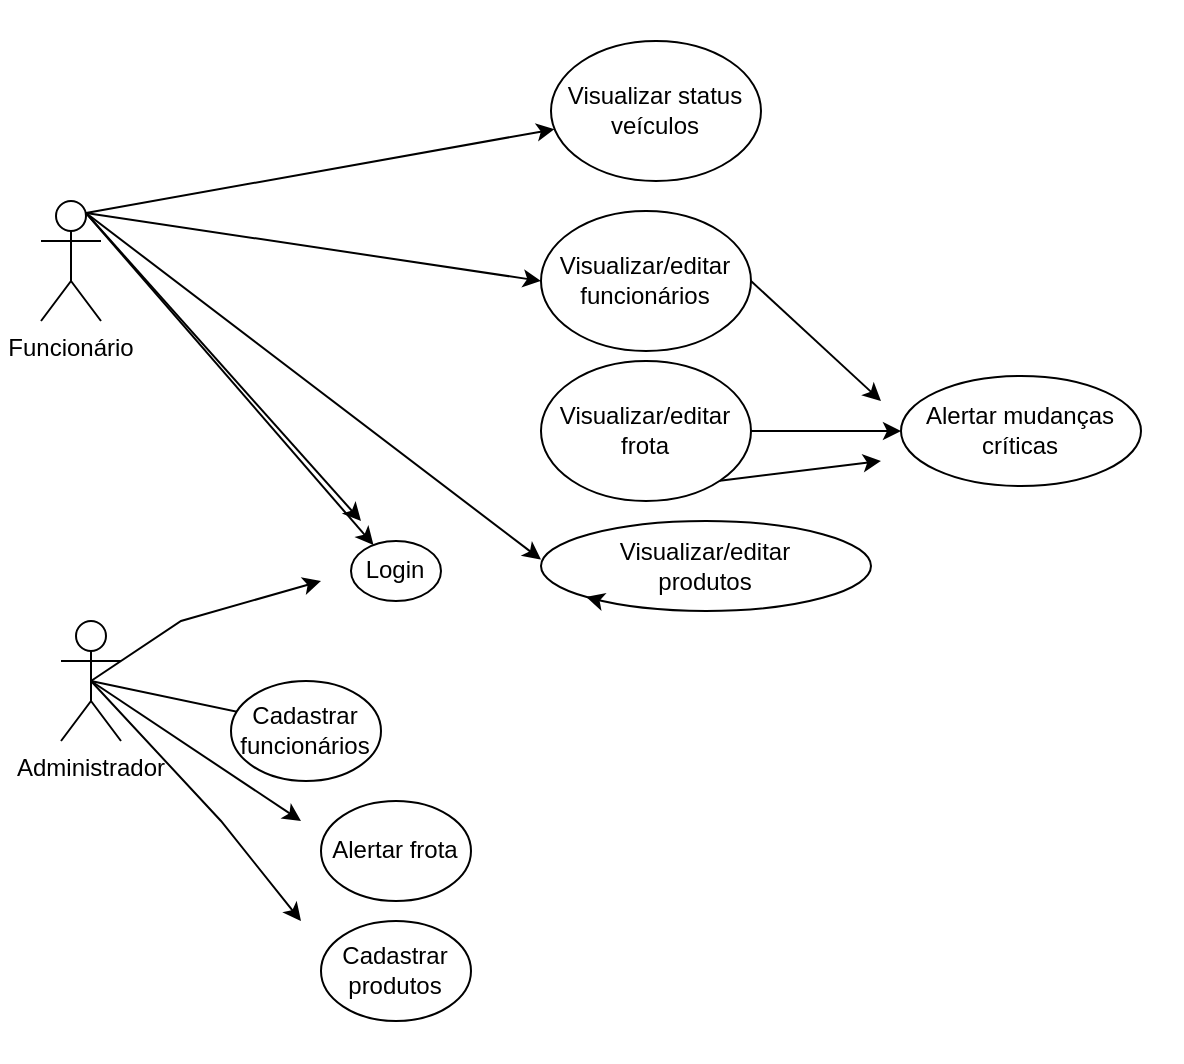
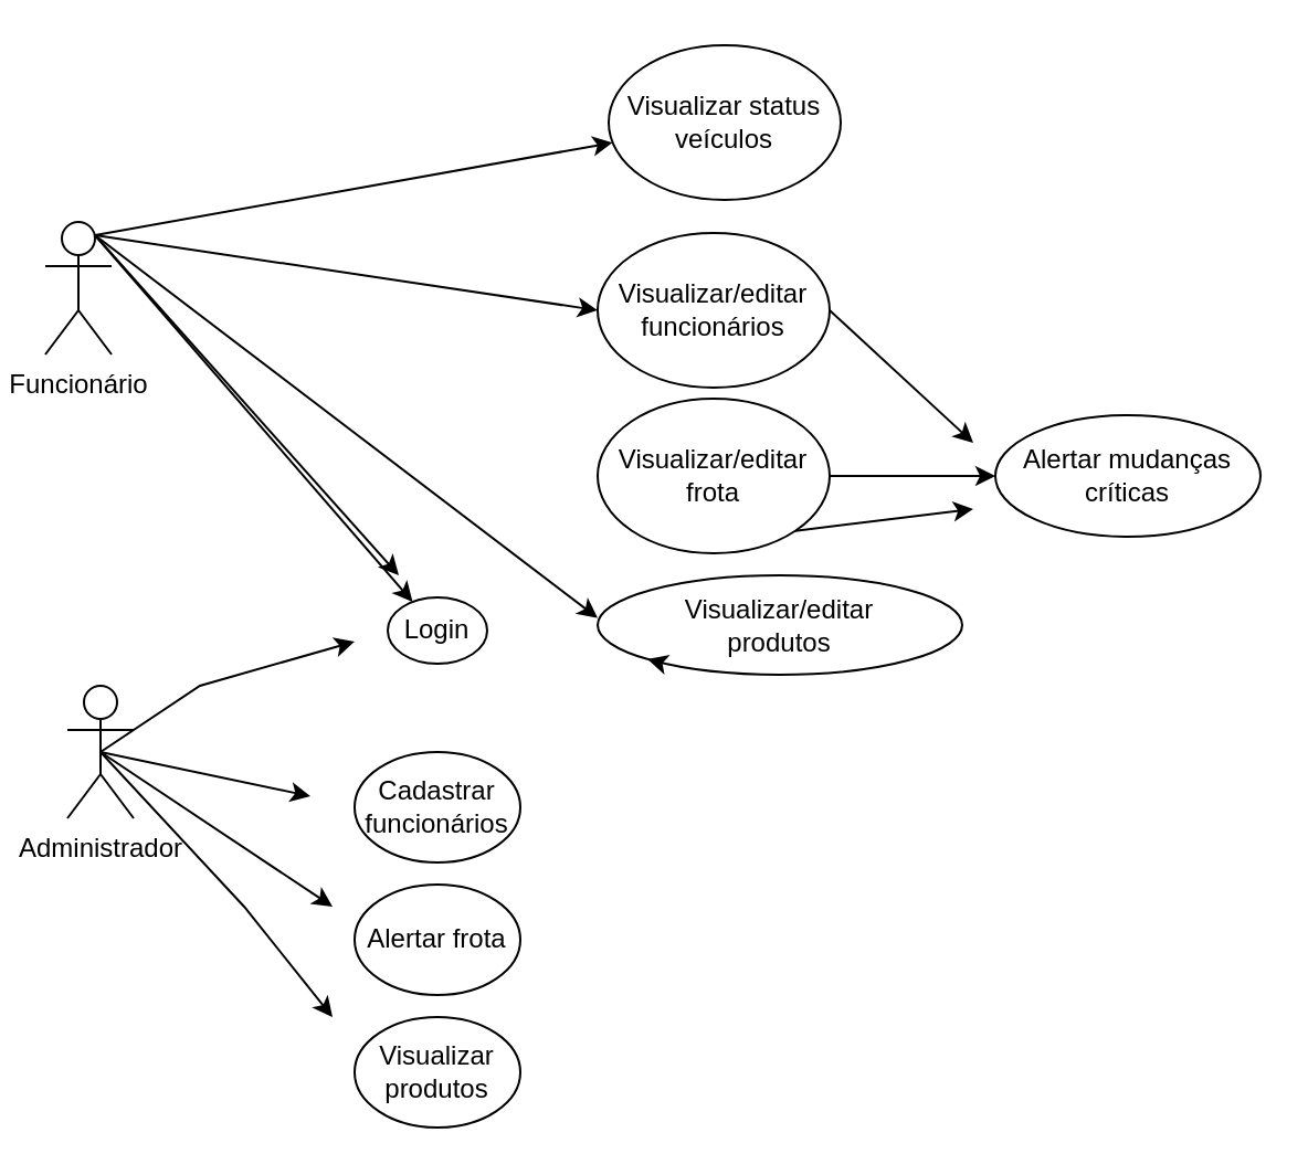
  <mxCell id="0" />
  <mxCell id="1" parent="0" />
  <mxCell id="2" style="rounded=0;orthogonalLoop=1;jettySize=auto;html=1;exitX=0.5;exitY=0.5;exitDx=0;exitDy=0;exitPerimeter=0;strokeColor=#000000;" edge="1" parent="1" source="6"><mxGeometry relative="1" as="geometry"><mxPoint x="160" y="290" as="targetPoint" /><Array as="points"><mxPoint x="90" y="310" /></Array></mxGeometry></mxCell>
  <mxCell id="3" style="edgeStyle=none;rounded=0;orthogonalLoop=1;jettySize=auto;html=1;exitX=0.5;exitY=0.5;exitDx=0;exitDy=0;exitPerimeter=0;strokeColor=#000000;" edge="1" parent="1" source="6"><mxGeometry relative="1" as="geometry"><mxPoint x="140" y="360" as="targetPoint" /></mxGeometry></mxCell>
  <mxCell id="4" style="edgeStyle=none;rounded=0;orthogonalLoop=1;jettySize=auto;html=1;exitX=0.5;exitY=0.5;exitDx=0;exitDy=0;exitPerimeter=0;strokeColor=#000000;" edge="1" parent="1" source="6"><mxGeometry relative="1" as="geometry"><mxPoint x="150" y="410" as="targetPoint" /></mxGeometry></mxCell>
  <mxCell id="5" style="edgeStyle=none;rounded=0;orthogonalLoop=1;jettySize=auto;html=1;exitX=0.5;exitY=0.5;exitDx=0;exitDy=0;exitPerimeter=0;strokeColor=#000000;" edge="1" parent="1" source="6"><mxGeometry relative="1" as="geometry"><mxPoint x="150" y="460" as="targetPoint" /><Array as="points"><mxPoint x="110" y="410" /></Array></mxGeometry></mxCell>
  <mxCell id="6" value="Administrador" style="shape=umlActor;verticalLabelPosition=bottom;verticalAlign=top;html=1;outlineConnect=0;" vertex="1" parent="1"><mxGeometry x="30" y="310" width="30" height="60" as="geometry" /></mxCell>
  <mxCell id="7" style="edgeStyle=none;rounded=0;orthogonalLoop=1;jettySize=auto;html=1;exitX=0.75;exitY=0.1;exitDx=0;exitDy=0;exitPerimeter=0;strokeColor=#000000;" edge="1" parent="1" source="12" target="24"><mxGeometry relative="1" as="geometry" /></mxCell>
  <mxCell id="8" style="edgeStyle=none;rounded=0;orthogonalLoop=1;jettySize=auto;html=1;exitX=0.75;exitY=0.1;exitDx=0;exitDy=0;exitPerimeter=0;entryX=0;entryY=0.5;entryDx=0;entryDy=0;strokeColor=#000000;" edge="1" parent="1" source="12" target="18"><mxGeometry relative="1" as="geometry" /></mxCell>
  <mxCell id="9" style="edgeStyle=none;rounded=0;orthogonalLoop=1;jettySize=auto;html=1;exitX=0.75;exitY=0.1;exitDx=0;exitDy=0;exitPerimeter=0;strokeColor=#000000;" edge="1" parent="1" source="12" target="16"><mxGeometry relative="1" as="geometry" /></mxCell>
  <mxCell id="10" style="edgeStyle=none;rounded=0;orthogonalLoop=1;jettySize=auto;html=1;exitX=0.75;exitY=0.1;exitDx=0;exitDy=0;exitPerimeter=0;entryX=0;entryY=0.429;entryDx=0;entryDy=0;entryPerimeter=0;strokeColor=#000000;" edge="1" parent="1" source="12" target="22"><mxGeometry relative="1" as="geometry" /></mxCell>
  <mxCell id="11" style="edgeStyle=none;rounded=0;orthogonalLoop=1;jettySize=auto;html=1;exitX=0.75;exitY=0.1;exitDx=0;exitDy=0;exitPerimeter=0;strokeColor=#000000;" edge="1" parent="1" source="12"><mxGeometry relative="1" as="geometry"><mxPoint x="180" y="260" as="targetPoint" /></mxGeometry></mxCell>
  <mxCell id="12" value="Funcionário" style="shape=umlActor;verticalLabelPosition=bottom;verticalAlign=top;html=1;outlineConnect=0;" vertex="1" parent="1"><mxGeometry x="20" y="100" width="30" height="60" as="geometry" /></mxCell>
- <mxCell id="13" value="Cadastrar funcionários" style="ellipse;whiteSpace=wrap;html=1;" vertex="1" parent="1"><mxGeometry x="115" y="340" width="75" height="50" as="geometry" /></mxCell>
+ <mxCell id="13" value="Cadastrar funcionários" style="ellipse;whiteSpace=wrap;html=1;" vertex="1" parent="1"><mxGeometry x="160" y="340" width="75" height="50" as="geometry" /></mxCell>
  <mxCell id="14" value="Alertar frota" style="ellipse;whiteSpace=wrap;html=1;" vertex="1" parent="1"><mxGeometry x="160" y="400" width="75" height="50" as="geometry" /></mxCell>
- <mxCell id="15" value="Cadastrar produtos" style="ellipse;whiteSpace=wrap;html=1;" vertex="1" parent="1"><mxGeometry x="160" y="460" width="75" height="50" as="geometry" /></mxCell>
+ <mxCell id="15" value="Visualizar produtos" style="ellipse;whiteSpace=wrap;html=1;" vertex="1" parent="1"><mxGeometry x="160" y="460" width="75" height="50" as="geometry" /></mxCell>
  <mxCell id="16" value="Login" style="ellipse;whiteSpace=wrap;html=1;" vertex="1" parent="1"><mxGeometry x="175" y="270" width="45" height="30" as="geometry" /></mxCell>
  <mxCell id="17" style="edgeStyle=none;rounded=0;orthogonalLoop=1;jettySize=auto;html=1;exitX=1;exitY=0.5;exitDx=0;exitDy=0;strokeColor=#000000;" edge="1" parent="1" source="18"><mxGeometry relative="1" as="geometry"><mxPoint x="440" y="200" as="targetPoint" /></mxGeometry></mxCell>
  <mxCell id="18" value="Visualizar/editar&lt;br&gt;funcionários" style="ellipse;whiteSpace=wrap;html=1;" vertex="1" parent="1"><mxGeometry x="270" y="105" width="105" height="70" as="geometry" /></mxCell>
  <mxCell id="19" style="edgeStyle=none;rounded=0;orthogonalLoop=1;jettySize=auto;html=1;exitX=1;exitY=0.5;exitDx=0;exitDy=0;entryX=0;entryY=0.5;entryDx=0;entryDy=0;strokeColor=#000000;" edge="1" parent="1" source="21" target="23"><mxGeometry relative="1" as="geometry" /></mxCell>
  <mxCell id="20" style="edgeStyle=none;rounded=0;orthogonalLoop=1;jettySize=auto;html=1;exitX=1;exitY=1;exitDx=0;exitDy=0;strokeColor=#000000;" edge="1" parent="1" source="21"><mxGeometry relative="1" as="geometry"><mxPoint x="440" y="230" as="targetPoint" /></mxGeometry></mxCell>
  <mxCell id="21" value="Visualizar/editar&lt;br&gt;frota" style="ellipse;whiteSpace=wrap;html=1;" vertex="1" parent="1"><mxGeometry x="270" y="180" width="105" height="70" as="geometry" /></mxCell>
  <mxCell id="22" value="Visualizar/editar&lt;br&gt;produtos" style="ellipse;whiteSpace=wrap;html=1;" vertex="1" parent="1"><mxGeometry x="270" y="260" width="165" height="45" as="geometry" /></mxCell>
  <mxCell id="23" value="Alertar mudanças críticas" style="ellipse;whiteSpace=wrap;html=1;" vertex="1" parent="1"><mxGeometry x="450" y="187.5" width="120" height="55" as="geometry" /></mxCell>
  <mxCell id="24" value="Visualizar status veículos" style="ellipse;whiteSpace=wrap;html=1;" vertex="1" parent="1"><mxGeometry x="275" y="20" width="105" height="70" as="geometry" /></mxCell>
  <mxCell id="25" style="edgeStyle=none;rounded=0;orthogonalLoop=1;jettySize=auto;html=1;exitX=0;exitY=1;exitDx=0;exitDy=0;dashed=1;strokeColor=#000000;" edge="1" parent="1" source="22" target="22"><mxGeometry relative="1" as="geometry" /></mxCell>
